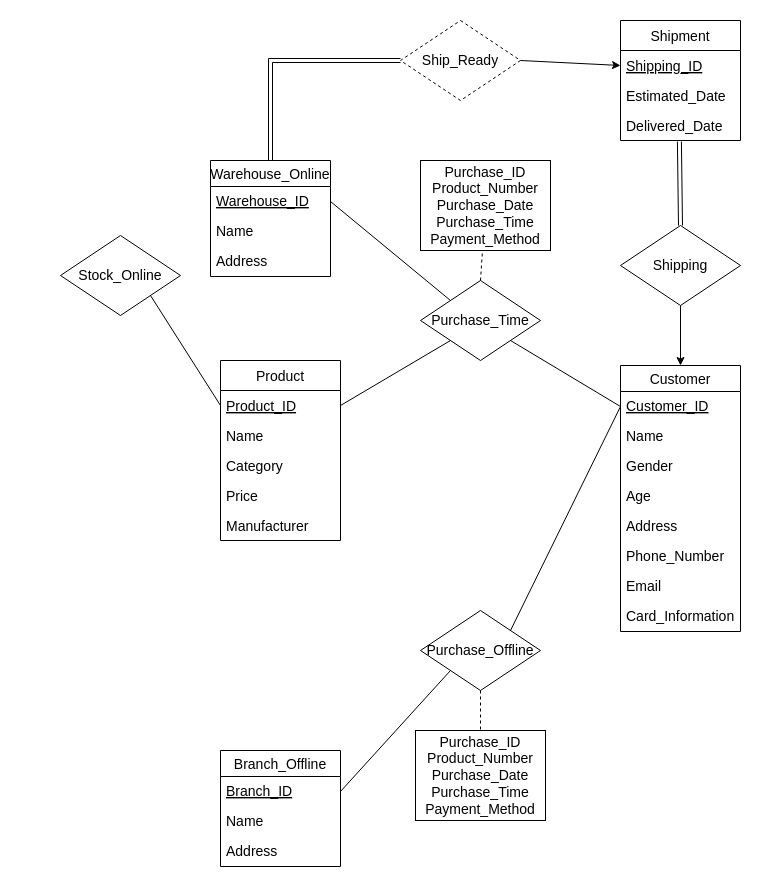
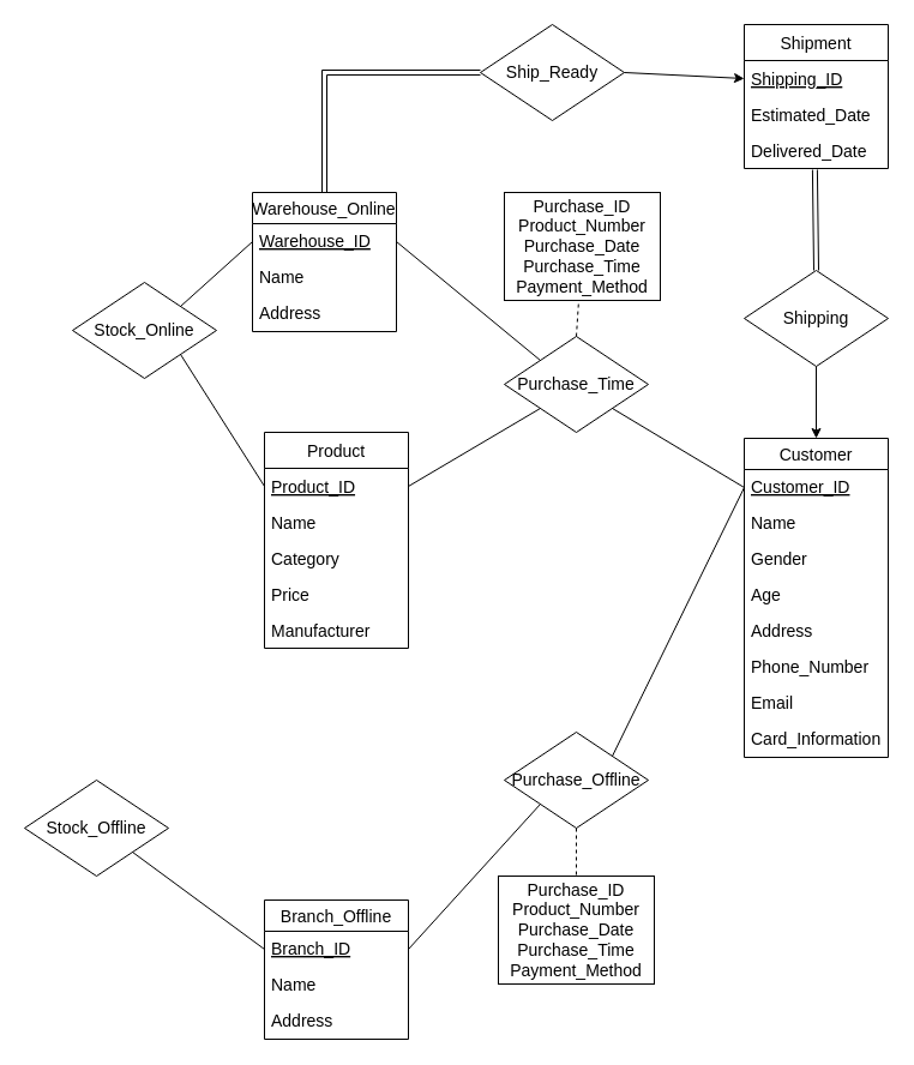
  <mxCell id="0" />
  <mxCell id="1" parent="0" />
  <mxCell id="2" value="Product" style="swimlane;fontStyle=0;childLayout=stackLayout;horizontal=1;startSize=30;horizontalStack=0;resizeParent=1;resizeParentMax=0;resizeLast=0;collapsible=1;marginBottom=0;fontSize=14;" parent="1" vertex="1"><mxGeometry x="220" y="360" width="120" height="180" as="geometry" /></mxCell>
  <mxCell id="3" value="Product_ID" style="text;strokeColor=none;fillColor=none;align=left;verticalAlign=middle;spacingLeft=4;spacingRight=4;overflow=hidden;points=[[0,0.5],[1,0.5]];portConstraint=eastwest;rotatable=0;fontStyle=4;fontSize=14;" parent="2" vertex="1"><mxGeometry y="30" width="120" height="30" as="geometry" /></mxCell>
  <mxCell id="4" value="Name" style="text;strokeColor=none;fillColor=none;align=left;verticalAlign=middle;spacingLeft=4;spacingRight=4;overflow=hidden;points=[[0,0.5],[1,0.5]];portConstraint=eastwest;rotatable=0;fontSize=14;" parent="2" vertex="1"><mxGeometry y="60" width="120" height="30" as="geometry" /></mxCell>
  <mxCell id="5" value="Category" style="text;strokeColor=none;fillColor=none;align=left;verticalAlign=middle;spacingLeft=4;spacingRight=4;overflow=hidden;points=[[0,0.5],[1,0.5]];portConstraint=eastwest;rotatable=0;fontSize=14;" parent="2" vertex="1"><mxGeometry y="90" width="120" height="30" as="geometry" /></mxCell>
  <mxCell id="6" value="Price" style="text;strokeColor=none;fillColor=none;align=left;verticalAlign=middle;spacingLeft=4;spacingRight=4;overflow=hidden;points=[[0,0.5],[1,0.5]];portConstraint=eastwest;rotatable=0;fontSize=14;" parent="2" vertex="1"><mxGeometry y="120" width="120" height="30" as="geometry" /></mxCell>
  <mxCell id="7" value="Manufacturer" style="text;strokeColor=none;fillColor=none;align=left;verticalAlign=middle;spacingLeft=4;spacingRight=4;overflow=hidden;points=[[0,0.5],[1,0.5]];portConstraint=eastwest;rotatable=0;fontSize=14;" parent="2" vertex="1"><mxGeometry y="150" width="120" height="30" as="geometry" /></mxCell>
  <mxCell id="8" value="Customer" style="swimlane;fontStyle=0;childLayout=stackLayout;horizontal=1;startSize=26;horizontalStack=0;resizeParent=1;resizeParentMax=0;resizeLast=0;collapsible=1;marginBottom=0;align=center;fontSize=14;fillColor=default;" parent="1" vertex="1"><mxGeometry x="620" y="365" width="120" height="266" as="geometry" /></mxCell>
  <mxCell id="9" value="Customer_ID" style="text;strokeColor=none;fillColor=none;spacingLeft=4;spacingRight=4;overflow=hidden;rotatable=0;points=[[0,0.5],[1,0.5]];portConstraint=eastwest;fontSize=14;fontStyle=4" parent="8" vertex="1"><mxGeometry y="26" width="120" height="30" as="geometry" /></mxCell>
  <mxCell id="10" value="Name" style="text;strokeColor=none;fillColor=none;spacingLeft=4;spacingRight=4;overflow=hidden;rotatable=0;points=[[0,0.5],[1,0.5]];portConstraint=eastwest;fontSize=14;" parent="8" vertex="1"><mxGeometry y="56" width="120" height="30" as="geometry" /></mxCell>
  <mxCell id="11" value="Gender" style="text;strokeColor=none;fillColor=none;spacingLeft=4;spacingRight=4;overflow=hidden;rotatable=0;points=[[0,0.5],[1,0.5]];portConstraint=eastwest;fontSize=14;" parent="8" vertex="1"><mxGeometry y="86" width="120" height="30" as="geometry" /></mxCell>
  <mxCell id="12" value="Age" style="text;strokeColor=none;fillColor=none;spacingLeft=4;spacingRight=4;overflow=hidden;rotatable=0;points=[[0,0.5],[1,0.5]];portConstraint=eastwest;fontSize=14;" parent="8" vertex="1"><mxGeometry y="116" width="120" height="30" as="geometry" /></mxCell>
  <mxCell id="13" value="Address" style="text;strokeColor=none;fillColor=none;spacingLeft=4;spacingRight=4;overflow=hidden;rotatable=0;points=[[0,0.5],[1,0.5]];portConstraint=eastwest;fontSize=14;" parent="8" vertex="1"><mxGeometry y="146" width="120" height="30" as="geometry" /></mxCell>
  <mxCell id="14" value="Phone_Number" style="text;strokeColor=none;fillColor=none;spacingLeft=4;spacingRight=4;overflow=hidden;rotatable=0;points=[[0,0.5],[1,0.5]];portConstraint=eastwest;fontSize=14;" parent="8" vertex="1"><mxGeometry y="176" width="120" height="30" as="geometry" /></mxCell>
  <mxCell id="15" value="Email" style="text;strokeColor=none;fillColor=none;spacingLeft=4;spacingRight=4;overflow=hidden;rotatable=0;points=[[0,0.5],[1,0.5]];portConstraint=eastwest;fontSize=14;" parent="8" vertex="1"><mxGeometry y="206" width="120" height="30" as="geometry" /></mxCell>
  <mxCell id="16" value="Card_Information" style="text;strokeColor=none;fillColor=none;spacingLeft=4;spacingRight=4;overflow=hidden;rotatable=0;points=[[0,0.5],[1,0.5]];portConstraint=eastwest;fontSize=14;" parent="8" vertex="1"><mxGeometry y="236" width="120" height="30" as="geometry" /></mxCell>
  <mxCell id="17" value="Branch_Offline" style="swimlane;fontStyle=0;childLayout=stackLayout;horizontal=1;startSize=26;horizontalStack=0;resizeParent=1;resizeParentMax=0;resizeLast=0;collapsible=1;marginBottom=0;align=center;fontSize=14;" parent="1" vertex="1"><mxGeometry x="220" y="750" width="120" height="116" as="geometry" /></mxCell>
  <mxCell id="18" value="Branch_ID" style="text;strokeColor=none;fillColor=none;spacingLeft=4;spacingRight=4;overflow=hidden;rotatable=0;points=[[0,0.5],[1,0.5]];portConstraint=eastwest;fontSize=14;fontStyle=4" parent="17" vertex="1"><mxGeometry y="26" width="120" height="30" as="geometry" /></mxCell>
  <mxCell id="19" value="Name" style="text;strokeColor=none;fillColor=none;spacingLeft=4;spacingRight=4;overflow=hidden;rotatable=0;points=[[0,0.5],[1,0.5]];portConstraint=eastwest;fontSize=14;" parent="17" vertex="1"><mxGeometry y="56" width="120" height="30" as="geometry" /></mxCell>
  <mxCell id="20" value="Address" style="text;strokeColor=none;fillColor=none;spacingLeft=4;spacingRight=4;overflow=hidden;rotatable=0;points=[[0,0.5],[1,0.5]];portConstraint=eastwest;fontSize=14;" parent="17" vertex="1"><mxGeometry y="86" width="120" height="30" as="geometry" /></mxCell>
  <mxCell id="21" value="Warehouse_Online" style="swimlane;fontStyle=0;childLayout=stackLayout;horizontal=1;startSize=26;horizontalStack=0;resizeParent=1;resizeParentMax=0;resizeLast=0;collapsible=1;marginBottom=0;align=center;fontSize=14;" parent="1" vertex="1"><mxGeometry x="210" y="160" width="120" height="116" as="geometry" /></mxCell>
  <mxCell id="22" value="Warehouse_ID" style="text;strokeColor=none;fillColor=none;spacingLeft=4;spacingRight=4;overflow=hidden;rotatable=0;points=[[0,0.5],[1,0.5]];portConstraint=eastwest;fontSize=14;fontStyle=4" parent="21" vertex="1"><mxGeometry y="26" width="120" height="30" as="geometry" /></mxCell>
  <mxCell id="23" value="Name" style="text;strokeColor=none;fillColor=none;spacingLeft=4;spacingRight=4;overflow=hidden;rotatable=0;points=[[0,0.5],[1,0.5]];portConstraint=eastwest;fontSize=14;fontStyle=0" parent="21" vertex="1"><mxGeometry y="56" width="120" height="30" as="geometry" /></mxCell>
  <mxCell id="24" value="Address" style="text;strokeColor=none;fillColor=none;spacingLeft=4;spacingRight=4;overflow=hidden;rotatable=0;points=[[0,0.5],[1,0.5]];portConstraint=eastwest;fontSize=14;fontStyle=0" parent="21" vertex="1"><mxGeometry y="86" width="120" height="30" as="geometry" /></mxCell>
  <mxCell id="25" style="edgeStyle=none;shape=link;rounded=0;orthogonalLoop=1;jettySize=auto;html=1;exitX=0;exitY=0.5;exitDx=0;exitDy=0;entryX=0.5;entryY=0;entryDx=0;entryDy=0;fontSize=14;" parent="1" source="26" target="21" edge="1"><mxGeometry relative="1" as="geometry"><Array as="points"><mxPoint x="270" y="60" /></Array></mxGeometry></mxCell>
- <mxCell id="26" value="Ship_Ready" style="rhombus;whiteSpace=wrap;html=1;fontSize=14;dashed=1;" parent="1" vertex="1"><mxGeometry x="400" y="20" width="120" height="80" as="geometry" /></mxCell>
+ <mxCell id="26" value="Ship_Ready" style="rhombus;whiteSpace=wrap;html=1;fontSize=14;" parent="1" vertex="1"><mxGeometry x="400" y="20" width="120" height="80" as="geometry" /></mxCell>
  <mxCell id="27" value="Purchase_Time" style="rhombus;whiteSpace=wrap;html=1;fontSize=14;" parent="1" vertex="1"><mxGeometry x="420" y="280" width="120" height="80" as="geometry" /></mxCell>
  <mxCell id="28" value="" style="endArrow=none;html=1;rounded=0;fontSize=14;exitX=0;exitY=1;exitDx=0;exitDy=0;entryX=1;entryY=0.5;entryDx=0;entryDy=0;" parent="1" source="27" target="3" edge="1"><mxGeometry width="50" height="50" relative="1" as="geometry"><mxPoint x="200" y="460" as="sourcePoint" /><mxPoint x="250" y="410" as="targetPoint" /></mxGeometry></mxCell>
  <mxCell id="29" value="" style="endArrow=none;html=1;rounded=0;fontSize=14;exitX=1;exitY=1;exitDx=0;exitDy=0;entryX=0;entryY=0.5;entryDx=0;entryDy=0;" parent="1" source="27" target="9" edge="1"><mxGeometry width="50" height="50" relative="1" as="geometry"><mxPoint x="200" y="460" as="sourcePoint" /><mxPoint x="250" y="410" as="targetPoint" /></mxGeometry></mxCell>
  <mxCell id="30" value="" style="endArrow=none;html=1;rounded=0;fontSize=14;exitX=1;exitY=0.5;exitDx=0;exitDy=0;entryX=0;entryY=0;entryDx=0;entryDy=0;" parent="1" source="22" target="27" edge="1"><mxGeometry width="50" height="50" relative="1" as="geometry"><mxPoint x="560" y="490" as="sourcePoint" /><mxPoint x="610" y="440" as="targetPoint" /></mxGeometry></mxCell>
  <mxCell id="31" value="Purchase_Offline" style="rhombus;whiteSpace=wrap;html=1;fontSize=14;" parent="1" vertex="1"><mxGeometry x="420" y="610" width="120" height="80" as="geometry" /></mxCell>
  <mxCell id="32" value="" style="endArrow=none;html=1;rounded=0;fontSize=14;entryX=0;entryY=0.5;entryDx=0;entryDy=0;exitX=1;exitY=0;exitDx=0;exitDy=0;" parent="1" source="31" target="9" edge="1"><mxGeometry width="50" height="50" relative="1" as="geometry"><mxPoint x="560" y="490" as="sourcePoint" /><mxPoint x="610" y="440" as="targetPoint" /></mxGeometry></mxCell>
  <mxCell id="33" value="" style="endArrow=none;html=1;rounded=0;fontSize=14;exitX=1;exitY=0.5;exitDx=0;exitDy=0;entryX=0;entryY=1;entryDx=0;entryDy=0;" parent="1" source="18" target="31" edge="1"><mxGeometry width="50" height="50" relative="1" as="geometry"><mxPoint x="560" y="490" as="sourcePoint" /><mxPoint x="610" y="440" as="targetPoint" /></mxGeometry></mxCell>
  <mxCell id="34" value="" style="endArrow=none;dashed=1;html=1;rounded=0;fontSize=14;exitX=0.5;exitY=0;exitDx=0;exitDy=0;" parent="1" source="27" target="35" edge="1"><mxGeometry width="50" height="50" relative="1" as="geometry"><mxPoint x="540" y="490" as="sourcePoint" /><mxPoint x="480" y="250" as="targetPoint" /></mxGeometry></mxCell>
  <mxCell id="35" value="Purchase_ID&lt;br&gt;Product_Number&lt;br&gt;Purchase_Date&lt;br&gt;Purchase_Time&lt;br&gt;Payment_Method" style="rounded=0;whiteSpace=wrap;html=1;fontSize=14;" parent="1" vertex="1"><mxGeometry x="420" y="160" width="130" height="90" as="geometry" /></mxCell>
  <mxCell id="36" value="" style="endArrow=none;dashed=1;html=1;rounded=0;fontSize=14;exitX=0.5;exitY=1;exitDx=0;exitDy=0;entryX=0.5;entryY=0;entryDx=0;entryDy=0;" parent="1" source="31" target="45" edge="1"><mxGeometry width="50" height="50" relative="1" as="geometry"><mxPoint x="540" y="490" as="sourcePoint" /><mxPoint x="480" y="720" as="targetPoint" /></mxGeometry></mxCell>
  <mxCell id="37" value="Shipment" style="swimlane;fontStyle=0;childLayout=stackLayout;horizontal=1;startSize=30;horizontalStack=0;resizeParent=1;resizeParentMax=0;resizeLast=0;collapsible=1;marginBottom=0;fontSize=14;" parent="1" vertex="1"><mxGeometry x="620" y="20" width="120" height="120" as="geometry" /></mxCell>
  <mxCell id="38" value="Shipping_ID" style="text;strokeColor=none;fillColor=none;align=left;verticalAlign=middle;spacingLeft=4;spacingRight=4;overflow=hidden;points=[[0,0.5],[1,0.5]];portConstraint=eastwest;rotatable=0;fontSize=14;fontStyle=4" parent="37" vertex="1"><mxGeometry y="30" width="120" height="30" as="geometry" /></mxCell>
  <mxCell id="39" value="Estimated_Date" style="text;strokeColor=none;fillColor=none;align=left;verticalAlign=middle;spacingLeft=4;spacingRight=4;overflow=hidden;points=[[0,0.5],[1,0.5]];portConstraint=eastwest;rotatable=0;fontSize=14;" parent="37" vertex="1"><mxGeometry y="60" width="120" height="30" as="geometry" /></mxCell>
  <mxCell id="40" value="Delivered_Date" style="text;strokeColor=none;fillColor=none;align=left;verticalAlign=middle;spacingLeft=4;spacingRight=4;overflow=hidden;points=[[0,0.5],[1,0.5]];portConstraint=eastwest;rotatable=0;fontSize=14;" parent="37" vertex="1"><mxGeometry y="90" width="120" height="30" as="geometry" /></mxCell>
  <mxCell id="41" value="Shipping" style="rhombus;whiteSpace=wrap;html=1;fontSize=14;" parent="1" vertex="1"><mxGeometry x="620" y="225" width="120" height="80" as="geometry" /></mxCell>
  <mxCell id="42" value="" style="endArrow=none;html=1;rounded=0;fontSize=14;entryX=0.5;entryY=0;entryDx=0;entryDy=0;exitX=0.491;exitY=1.033;exitDx=0;exitDy=0;exitPerimeter=0;shape=link;" parent="1" source="40" target="41" edge="1"><mxGeometry width="50" height="50" relative="1" as="geometry"><mxPoint x="460" y="460" as="sourcePoint" /><mxPoint x="510" y="410" as="targetPoint" /></mxGeometry></mxCell>
  <mxCell id="43" value="" style="endArrow=classic;html=1;rounded=0;fontSize=14;exitX=1;exitY=0.5;exitDx=0;exitDy=0;entryX=0;entryY=0.5;entryDx=0;entryDy=0;" parent="1" source="26" target="38" edge="1"><mxGeometry width="50" height="50" relative="1" as="geometry"><mxPoint x="460" y="350" as="sourcePoint" /><mxPoint x="510" y="300" as="targetPoint" /></mxGeometry></mxCell>
  <mxCell id="44" value="" style="endArrow=classic;html=1;rounded=0;fontSize=14;exitX=0.5;exitY=1;exitDx=0;exitDy=0;entryX=0.5;entryY=0;entryDx=0;entryDy=0;" parent="1" source="41" target="8" edge="1"><mxGeometry width="50" height="50" relative="1" as="geometry"><mxPoint x="460" y="350" as="sourcePoint" /><mxPoint x="510" y="300" as="targetPoint" /></mxGeometry></mxCell>
  <mxCell id="45" value="Purchase_ID&lt;br&gt;Product_Number&lt;br&gt;Purchase_Date&lt;br&gt;Purchase_Time&lt;br&gt;Payment_Method" style="rounded=0;whiteSpace=wrap;html=1;fontSize=14;" parent="1" vertex="1"><mxGeometry x="415" y="730" width="130" height="90" as="geometry" /></mxCell>
  <mxCell id="46" value="Stock_Online" style="rhombus;whiteSpace=wrap;html=1;fontSize=14;" vertex="1" parent="1"><mxGeometry x="60" y="235" width="120" height="80" as="geometry" /></mxCell>
+ <mxCell id="47" value="" style="endArrow=none;html=1;rounded=0;exitX=1;exitY=0;exitDx=0;exitDy=0;entryX=0;entryY=0.5;entryDx=0;entryDy=0;" edge="1" parent="1" source="46" target="22"><mxGeometry width="50" height="50" relative="1" as="geometry"><mxPoint x="630" y="470" as="sourcePoint" /><mxPoint x="680" y="420" as="targetPoint" /></mxGeometry></mxCell>
  <mxCell id="48" value="" style="endArrow=none;html=1;rounded=0;exitX=1;exitY=1;exitDx=0;exitDy=0;entryX=0;entryY=0.5;entryDx=0;entryDy=0;" edge="1" parent="1" source="46" target="3"><mxGeometry width="50" height="50" relative="1" as="geometry"><mxPoint x="630" y="470" as="sourcePoint" /><mxPoint x="680" y="420" as="targetPoint" /></mxGeometry></mxCell>
+ <mxCell id="49" value="Stock_Offline" style="rhombus;whiteSpace=wrap;html=1;fontSize=14;" vertex="1" parent="1"><mxGeometry x="20" y="650" width="120" height="80" as="geometry" /></mxCell>
+ <mxCell id="50" value="" style="endArrow=none;html=1;rounded=0;exitX=1;exitY=1;exitDx=0;exitDy=0;entryX=0;entryY=0.5;entryDx=0;entryDy=0;" edge="1" parent="1" source="49" target="18"><mxGeometry width="50" height="50" relative="1" as="geometry"><mxPoint x="630" y="470" as="sourcePoint" /><mxPoint x="680" y="420" as="targetPoint" /></mxGeometry></mxCell>
